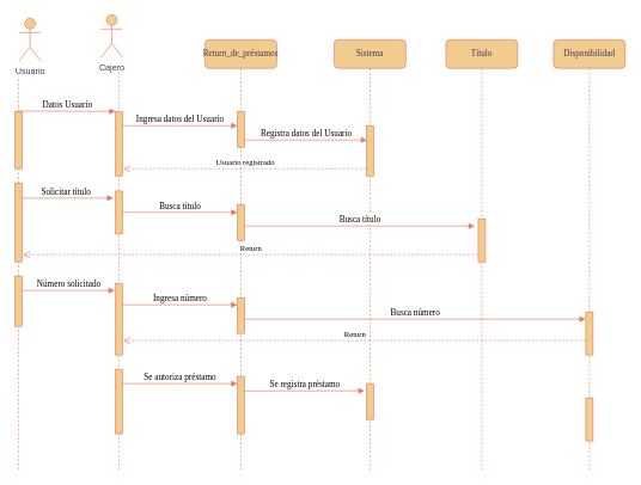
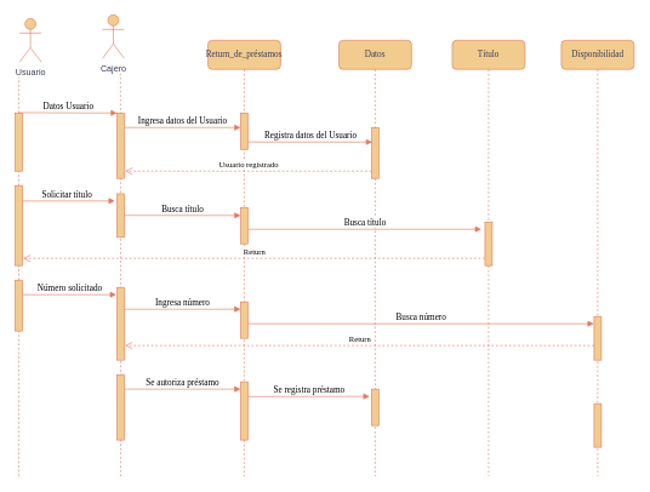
  <mxCell id="0" />
  <mxCell id="1" parent="0" />
  <mxCell id="2" value="" style="endArrow=none;dashed=1;html=1;rounded=0;labelBackgroundColor=none;strokeColor=#E07A5F;fontColor=default;" parent="1" source="26" edge="1"><mxGeometry width="50" height="50" relative="1" as="geometry"><mxPoint x="25" y="455.406" as="sourcePoint" /><mxPoint x="25" y="94.59" as="targetPoint" /></mxGeometry></mxCell>
  <mxCell id="3" value="" style="endArrow=none;dashed=1;html=1;rounded=0;labelBackgroundColor=none;strokeColor=#E07A5F;fontColor=default;" parent="1" edge="1"><mxGeometry width="50" height="50" relative="1" as="geometry"><mxPoint x="165" y="655" as="sourcePoint" /><mxPoint x="164.8" y="95" as="targetPoint" /></mxGeometry></mxCell>
  <mxCell id="4" value="Return_de_préstamos" style="shape=umlLifeline;perimeter=lifelinePerimeter;whiteSpace=wrap;html=1;container=1;collapsible=0;recursiveResize=0;outlineConnect=0;rounded=1;shadow=0;comic=0;labelBackgroundColor=none;strokeWidth=1;fontFamily=Verdana;fontSize=12;align=center;fillColor=#F2CC8F;strokeColor=#E07A5F;fontColor=#393C56;" parent="1" vertex="1"><mxGeometry x="285" y="55" width="100" height="600" as="geometry" /></mxCell>
  <mxCell id="5" value="" style="html=1;points=[];perimeter=orthogonalPerimeter;rounded=0;shadow=0;comic=0;labelBackgroundColor=none;strokeWidth=1;fontFamily=Verdana;fontSize=12;align=center;fillColor=#F2CC8F;strokeColor=#E07A5F;fontColor=#393C56;" parent="4" vertex="1"><mxGeometry x="45" y="100" width="10" height="50" as="geometry" /></mxCell>
  <mxCell id="6" value="" style="html=1;points=[];perimeter=orthogonalPerimeter;rounded=0;shadow=0;comic=0;labelBackgroundColor=none;strokeWidth=1;fontFamily=Verdana;fontSize=12;align=center;fillColor=#F2CC8F;strokeColor=#E07A5F;fontColor=#393C56;" parent="4" vertex="1"><mxGeometry x="45" y="230" width="10" height="50" as="geometry" /></mxCell>
  <mxCell id="7" value="" style="html=1;points=[];perimeter=orthogonalPerimeter;rounded=0;shadow=0;comic=0;labelBackgroundColor=none;strokeWidth=1;fontFamily=Verdana;fontSize=12;align=center;fillColor=#F2CC8F;strokeColor=#E07A5F;fontColor=#393C56;" vertex="1" parent="4"><mxGeometry x="45" y="360" width="10" height="50" as="geometry" /></mxCell>
  <mxCell id="8" value="Busca número" style="html=1;verticalAlign=bottom;endArrow=block;labelBackgroundColor=none;fontFamily=Verdana;fontSize=12;edgeStyle=elbowEdgeStyle;elbow=vertical;entryX=-0.033;entryY=0.161;entryDx=0;entryDy=0;entryPerimeter=0;strokeColor=#E07A5F;fontColor=default;" edge="1" parent="4" target="38"><mxGeometry relative="1" as="geometry"><mxPoint x="55" y="390" as="sourcePoint" /><mxPoint x="516" y="390" as="targetPoint" /><Array as="points" /></mxGeometry></mxCell>
  <mxCell id="9" value="" style="html=1;points=[];perimeter=orthogonalPerimeter;rounded=0;shadow=0;comic=0;labelBackgroundColor=none;strokeWidth=1;fontFamily=Verdana;fontSize=12;align=center;fillColor=#F2CC8F;strokeColor=#E07A5F;fontColor=#393C56;" vertex="1" parent="4"><mxGeometry x="45" y="470" width="10" height="80" as="geometry" /></mxCell>
  <mxCell id="10" value="Se registra préstamo" style="html=1;verticalAlign=bottom;endArrow=block;labelBackgroundColor=none;fontFamily=Verdana;fontSize=12;edgeStyle=elbowEdgeStyle;elbow=vertical;entryX=-0.172;entryY=0.204;entryDx=0;entryDy=0;entryPerimeter=0;strokeColor=#E07A5F;fontColor=default;" edge="1" parent="4"><mxGeometry relative="1" as="geometry"><mxPoint x="55" y="490.28" as="sourcePoint" /><mxPoint x="222.28" y="490.2" as="targetPoint" /><Array as="points" /></mxGeometry></mxCell>
- <mxCell id="11" value="Sistema" style="shape=umlLifeline;perimeter=lifelinePerimeter;whiteSpace=wrap;html=1;container=1;collapsible=0;recursiveResize=0;outlineConnect=0;rounded=1;shadow=0;comic=0;labelBackgroundColor=none;strokeWidth=1;fontFamily=Verdana;fontSize=12;align=center;fillColor=#F2CC8F;strokeColor=#E07A5F;fontColor=#393C56;" parent="1" vertex="1"><mxGeometry x="465" y="55" width="100" height="600" as="geometry" /></mxCell>
+ <mxCell id="11" value="Datos" style="shape=umlLifeline;perimeter=lifelinePerimeter;whiteSpace=wrap;html=1;container=1;collapsible=0;recursiveResize=0;outlineConnect=0;rounded=1;shadow=0;comic=0;labelBackgroundColor=none;strokeWidth=1;fontFamily=Verdana;fontSize=12;align=center;fillColor=#F2CC8F;strokeColor=#E07A5F;fontColor=#393C56;" parent="1" vertex="1"><mxGeometry x="465" y="55" width="100" height="600" as="geometry" /></mxCell>
  <mxCell id="12" value="" style="html=1;points=[];perimeter=orthogonalPerimeter;rounded=0;shadow=0;comic=0;labelBackgroundColor=none;strokeWidth=1;fontFamily=Verdana;fontSize=12;align=center;fillColor=#F2CC8F;strokeColor=#E07A5F;fontColor=#393C56;" parent="11" vertex="1"><mxGeometry x="45" y="120" width="10" height="70" as="geometry" /></mxCell>
  <mxCell id="13" value="&lt;span style=&quot;background-color: light-dark(#ffffff, var(--ge-dark-color, #121212));&quot;&gt;Busca título&lt;/span&gt;" style="html=1;verticalAlign=bottom;endArrow=block;labelBackgroundColor=none;fontFamily=Verdana;fontSize=12;edgeStyle=elbowEdgeStyle;elbow=vertical;strokeColor=#E07A5F;fontColor=default;" edge="1" parent="11"><mxGeometry relative="1" as="geometry"><mxPoint x="-124" y="260.0" as="sourcePoint" /><mxPoint x="196" y="260" as="targetPoint" /></mxGeometry></mxCell>
  <mxCell id="14" value="&lt;span style=&quot;background-color: light-dark(#ffffff, var(--ge-dark-color, #121212));&quot;&gt;&lt;font style=&quot;font-size: 11px;&quot;&gt;Return&lt;/font&gt;&lt;/span&gt;" style="html=1;verticalAlign=bottom;endArrow=open;dashed=1;endSize=8;labelBackgroundColor=none;fontFamily=Verdana;fontSize=12;edgeStyle=elbowEdgeStyle;elbow=vertical;strokeColor=#E07A5F;fontColor=default;" edge="1" parent="11"><mxGeometry x="-0.002" relative="1" as="geometry"><mxPoint x="-294" y="420" as="targetPoint" /><Array as="points"><mxPoint x="-264" y="420" /></Array><mxPoint x="351" y="420" as="sourcePoint" /><mxPoint as="offset" /></mxGeometry></mxCell>
  <mxCell id="15" value="&lt;span style=&quot;color: rgba(0, 0, 0, 0); font-family: monospace; font-size: 0px; text-align: start;&quot;&gt;%3CmxGraphModel%3E%3Croot%3E%3CmxCell%20id%3D%220%22%2F%3E%3CmxCell%20id%3D%221%22%20parent%3D%220%22%2F%3E%3CmxCell%20id%3D%222%22%20value%3D%22Se%20autoriza%20pr%C3%A9stamo%22%20style%3D%22html%3D1%3BverticalAlign%3Dbottom%3BendArrow%3Dblock%3BlabelBackgroundColor%3Dnone%3BfontFamily%3DVerdana%3BfontSize%3D12%3BedgeStyle%3DelbowEdgeStyle%3Belbow%3Dvertical%3B%22%20edge%3D%221%22%20parent%3D%221%22%3E%3CmxGeometry%20relative%3D%221%22%20as%3D%22geometry%22%3E%3CmxPoint%20x%3D%22199%22%20y%3D%22560%22%20as%3D%22sourcePoint%22%2F%3E%3CmxPoint%20x%3D%22359%22%20y%3D%22560%22%20as%3D%22targetPoint%22%2F%3E%3CArray%20as%3D%22points%22%2F%3E%3C%2FmxGeometry%3E%3C%2FmxCell%3E%3C%2Froot%3E%3C%2FmxGraphModel%3E&lt;/span&gt;" style="html=1;points=[];perimeter=orthogonalPerimeter;rounded=0;shadow=0;comic=0;labelBackgroundColor=none;strokeWidth=1;fontFamily=Verdana;fontSize=12;align=center;fillColor=#F2CC8F;strokeColor=#E07A5F;fontColor=#393C56;" vertex="1" parent="11"><mxGeometry x="45" y="480" width="10" height="50" as="geometry" /></mxCell>
  <mxCell id="16" value="Ingresa datos del Usuario" style="html=1;verticalAlign=bottom;endArrow=block;entryX=0;entryY=0;labelBackgroundColor=none;fontFamily=Verdana;fontSize=12;edgeStyle=elbowEdgeStyle;elbow=vertical;strokeColor=#E07A5F;fontColor=default;" parent="1" edge="1"><mxGeometry relative="1" as="geometry"><mxPoint x="170" y="175" as="sourcePoint" /><mxPoint x="330" y="175" as="targetPoint" /></mxGeometry></mxCell>
  <mxCell id="17" value="Registra datos del Usuario" style="html=1;verticalAlign=bottom;endArrow=block;labelBackgroundColor=none;fontFamily=Verdana;fontSize=12;edgeStyle=elbowEdgeStyle;elbow=vertical;strokeColor=#E07A5F;fontColor=default;" parent="1" source="5" edge="1"><mxGeometry relative="1" as="geometry"><mxPoint x="415" y="175" as="sourcePoint" /><mxPoint x="511" y="195" as="targetPoint" /><Array as="points"><mxPoint x="491" y="195" /></Array></mxGeometry></mxCell>
  <mxCell id="18" value="" style="html=1;points=[];perimeter=orthogonalPerimeter;rounded=0;shadow=0;comic=0;labelBackgroundColor=none;strokeWidth=1;fontFamily=Verdana;fontSize=12;align=center;fillColor=#F2CC8F;strokeColor=#E07A5F;fontColor=#393C56;" parent="1" vertex="1"><mxGeometry x="160" y="155" width="10" height="90" as="geometry" /></mxCell>
  <mxCell id="19" value="&lt;span style=&quot;background-color: light-dark(#ffffff, var(--ge-dark-color, #121212));&quot;&gt;Cajero&lt;/span&gt;" style="shape=umlActor;verticalLabelPosition=bottom;verticalAlign=top;html=1;outlineConnect=0;labelBackgroundColor=none;fillColor=#F2CC8F;strokeColor=#E07A5F;fontColor=#393C56;" parent="1" vertex="1"><mxGeometry x="140" y="20" width="30" height="60" as="geometry" /></mxCell>
  <mxCell id="20" value="&lt;span style=&quot;background-color: light-dark(#ffffff, var(--ge-dark-color, #121212));&quot;&gt;&lt;font style=&quot;font-size: 11px;&quot;&gt;Usuario registrado&lt;/font&gt;&lt;/span&gt;" style="html=1;verticalAlign=bottom;endArrow=open;dashed=1;endSize=8;labelBackgroundColor=none;fontFamily=Verdana;fontSize=12;edgeStyle=elbowEdgeStyle;elbow=vertical;strokeColor=#E07A5F;fontColor=default;" parent="1" source="12" edge="1"><mxGeometry x="-0.002" relative="1" as="geometry"><mxPoint x="171" y="235" as="targetPoint" /><Array as="points"><mxPoint x="441" y="235" /></Array><mxPoint x="495" y="215" as="sourcePoint" /><mxPoint as="offset" /></mxGeometry></mxCell>
  <mxCell id="21" value="&lt;span style=&quot;background-color: light-dark(#ffffff, var(--ge-dark-color, #121212));&quot;&gt;Usuario&lt;/span&gt;" style="shape=umlActor;verticalLabelPosition=bottom;verticalAlign=top;html=1;outlineConnect=0;labelBackgroundColor=none;fillColor=#F2CC8F;strokeColor=#E07A5F;fontColor=#393C56;" parent="1" vertex="1"><mxGeometry x="26" y="25" width="30" height="60" as="geometry" /></mxCell>
  <mxCell id="22" value="Datos Usuario" style="html=1;verticalAlign=bottom;endArrow=block;labelBackgroundColor=none;fontFamily=Verdana;fontSize=12;edgeStyle=elbowEdgeStyle;elbow=vertical;entryX=0.006;entryY=0.001;entryDx=0;entryDy=0;entryPerimeter=0;strokeColor=#E07A5F;fontColor=default;" parent="1" target="18" edge="1"><mxGeometry relative="1" as="geometry"><mxPoint x="25" y="154.52" as="sourcePoint" /><mxPoint x="155" y="155" as="targetPoint" /></mxGeometry></mxCell>
  <mxCell id="23" value="" style="html=1;points=[];perimeter=orthogonalPerimeter;rounded=0;shadow=0;comic=0;labelBackgroundColor=none;strokeWidth=1;fontFamily=Verdana;fontSize=12;align=center;fillColor=#F2CC8F;strokeColor=#E07A5F;fontColor=#393C56;" parent="1" vertex="1"><mxGeometry x="160" y="266.14" width="10" height="60" as="geometry" /></mxCell>
  <mxCell id="24" value="Solicitar título" style="html=1;verticalAlign=bottom;endArrow=block;labelBackgroundColor=none;fontFamily=Verdana;fontSize=12;edgeStyle=elbowEdgeStyle;elbow=vertical;entryX=-0.295;entryY=0.174;entryDx=0;entryDy=0;entryPerimeter=0;strokeColor=#E07A5F;fontColor=default;" parent="1" target="23" edge="1"><mxGeometry relative="1" as="geometry"><mxPoint x="24.94" y="276.14" as="sourcePoint" /><mxPoint x="151" y="275" as="targetPoint" /><Array as="points" /></mxGeometry></mxCell>
  <mxCell id="25" value="" style="endArrow=none;dashed=1;html=1;rounded=0;labelBackgroundColor=none;strokeColor=#E07A5F;fontColor=default;" parent="1" target="26" edge="1" source="29"><mxGeometry width="50" height="50" relative="1" as="geometry"><mxPoint x="25" y="395" as="sourcePoint" /><mxPoint x="25" y="94.59" as="targetPoint" /></mxGeometry></mxCell>
  <mxCell id="26" value="" style="html=1;points=[];perimeter=orthogonalPerimeter;rounded=0;shadow=0;comic=0;labelBackgroundColor=none;strokeWidth=1;fontFamily=Verdana;fontSize=12;align=center;fillColor=#F2CC8F;strokeColor=#E07A5F;fontColor=#393C56;" parent="1" vertex="1"><mxGeometry x="20" y="155" width="10" height="80" as="geometry" /></mxCell>
  <mxCell id="27" value="Busca título" style="html=1;verticalAlign=bottom;endArrow=block;entryX=0;entryY=0;labelBackgroundColor=none;fontFamily=Verdana;fontSize=12;edgeStyle=elbowEdgeStyle;elbow=vertical;strokeColor=#E07A5F;fontColor=default;" parent="1" edge="1"><mxGeometry relative="1" as="geometry"><mxPoint x="170" y="295.85" as="sourcePoint" /><mxPoint x="330" y="295.85" as="targetPoint" /></mxGeometry></mxCell>
  <mxCell id="28" value="" style="endArrow=none;dashed=1;html=1;rounded=0;labelBackgroundColor=none;strokeColor=#E07A5F;fontColor=default;" edge="1" parent="1" source="34" target="29"><mxGeometry width="50" height="50" relative="1" as="geometry"><mxPoint x="25" y="525" as="sourcePoint" /><mxPoint x="25" y="185" as="targetPoint" /></mxGeometry></mxCell>
  <mxCell id="29" value="" style="html=1;points=[];perimeter=orthogonalPerimeter;rounded=0;shadow=0;comic=0;labelBackgroundColor=none;strokeWidth=1;fontFamily=Verdana;fontSize=12;align=center;fillColor=#F2CC8F;strokeColor=#E07A5F;fontColor=#393C56;" vertex="1" parent="1"><mxGeometry x="20" y="255" width="10" height="110" as="geometry" /></mxCell>
  <mxCell id="30" value="Título" style="shape=umlLifeline;perimeter=lifelinePerimeter;whiteSpace=wrap;html=1;container=1;collapsible=0;recursiveResize=0;outlineConnect=0;rounded=1;shadow=0;comic=0;labelBackgroundColor=none;strokeWidth=1;fontFamily=Verdana;fontSize=12;align=center;fillColor=#F2CC8F;strokeColor=#E07A5F;fontColor=#393C56;" vertex="1" parent="1"><mxGeometry x="621" y="55" width="100" height="600" as="geometry" /></mxCell>
  <mxCell id="31" value="" style="html=1;points=[];perimeter=orthogonalPerimeter;rounded=0;shadow=0;comic=0;labelBackgroundColor=none;strokeWidth=1;fontFamily=Verdana;fontSize=12;align=center;fillColor=#F2CC8F;strokeColor=#E07A5F;fontColor=#393C56;" vertex="1" parent="30"><mxGeometry x="45" y="250" width="10" height="60" as="geometry" /></mxCell>
  <mxCell id="32" value="&lt;span style=&quot;background-color: light-dark(#ffffff, var(--ge-dark-color, #121212));&quot;&gt;&lt;font style=&quot;font-size: 11px;&quot;&gt;Return&lt;/font&gt;&lt;/span&gt;" style="html=1;verticalAlign=bottom;endArrow=open;dashed=1;endSize=8;labelBackgroundColor=none;fontFamily=Verdana;fontSize=12;edgeStyle=elbowEdgeStyle;elbow=vertical;strokeColor=#E07A5F;fontColor=default;" edge="1" parent="30"><mxGeometry x="-0.002" relative="1" as="geometry"><mxPoint x="-590" y="300" as="targetPoint" /><Array as="points"><mxPoint x="-24" y="300" /></Array><mxPoint x="45" y="300" as="sourcePoint" /><mxPoint as="offset" /></mxGeometry></mxCell>
  <mxCell id="33" value="" style="endArrow=none;dashed=1;html=1;rounded=0;labelBackgroundColor=none;strokeColor=#E07A5F;fontColor=default;" edge="1" parent="1" target="34"><mxGeometry width="50" height="50" relative="1" as="geometry"><mxPoint x="25" y="655" as="sourcePoint" /><mxPoint x="25" y="365" as="targetPoint" /></mxGeometry></mxCell>
  <mxCell id="34" value="" style="html=1;points=[];perimeter=orthogonalPerimeter;rounded=0;shadow=0;comic=0;labelBackgroundColor=none;strokeWidth=1;fontFamily=Verdana;fontSize=12;align=center;fillColor=#F2CC8F;strokeColor=#E07A5F;fontColor=#393C56;" vertex="1" parent="1"><mxGeometry x="20" y="385" width="10" height="70" as="geometry" /></mxCell>
  <mxCell id="35" value="" style="html=1;points=[];perimeter=orthogonalPerimeter;rounded=0;shadow=0;comic=0;labelBackgroundColor=none;strokeWidth=1;fontFamily=Verdana;fontSize=12;align=center;fillColor=#F2CC8F;strokeColor=#E07A5F;fontColor=#393C56;" vertex="1" parent="1"><mxGeometry x="160" y="395" width="10" height="100" as="geometry" /></mxCell>
  <mxCell id="36" value="Número solicitado" style="html=1;verticalAlign=bottom;endArrow=block;labelBackgroundColor=none;fontFamily=Verdana;fontSize=12;edgeStyle=elbowEdgeStyle;elbow=vertical;entryX=0.006;entryY=-0.019;entryDx=0;entryDy=0;entryPerimeter=0;strokeColor=#E07A5F;fontColor=default;" edge="1" parent="1"><mxGeometry relative="1" as="geometry"><mxPoint x="30" y="405" as="sourcePoint" /><mxPoint x="159" y="405" as="targetPoint" /><Array as="points" /></mxGeometry></mxCell>
  <mxCell id="37" value="Disponibilidad" style="shape=umlLifeline;perimeter=lifelinePerimeter;whiteSpace=wrap;html=1;container=1;collapsible=0;recursiveResize=0;outlineConnect=0;rounded=1;shadow=0;comic=0;labelBackgroundColor=none;strokeWidth=1;fontFamily=Verdana;fontSize=12;align=center;fillColor=#F2CC8F;strokeColor=#E07A5F;fontColor=#393C56;" vertex="1" parent="1"><mxGeometry x="771" y="55" width="100" height="600" as="geometry" /></mxCell>
  <mxCell id="38" value="" style="html=1;points=[];perimeter=orthogonalPerimeter;rounded=0;shadow=0;comic=0;labelBackgroundColor=none;strokeWidth=1;fontFamily=Verdana;fontSize=12;align=center;fillColor=#F2CC8F;strokeColor=#E07A5F;fontColor=#393C56;" vertex="1" parent="37"><mxGeometry x="45" y="380" width="10" height="60" as="geometry" /></mxCell>
  <mxCell id="39" value="" style="html=1;points=[];perimeter=orthogonalPerimeter;rounded=0;shadow=0;comic=0;labelBackgroundColor=none;strokeWidth=1;fontFamily=Verdana;fontSize=12;align=center;fillColor=#F2CC8F;strokeColor=#E07A5F;fontColor=#393C56;" vertex="1" parent="37"><mxGeometry x="45" y="500" width="10" height="60" as="geometry" /></mxCell>
  <mxCell id="40" value="Ingresa número" style="html=1;verticalAlign=bottom;endArrow=block;labelBackgroundColor=none;fontFamily=Verdana;fontSize=12;edgeStyle=elbowEdgeStyle;elbow=vertical;strokeColor=#E07A5F;fontColor=default;" edge="1" parent="1"><mxGeometry relative="1" as="geometry"><mxPoint x="170" y="425" as="sourcePoint" /><mxPoint x="330" y="425" as="targetPoint" /><Array as="points" /></mxGeometry></mxCell>
  <mxCell id="41" value="" style="endArrow=none;dashed=1;html=1;rounded=0;labelBackgroundColor=none;strokeColor=#E07A5F;fontColor=default;" edge="1" parent="1" target="42"><mxGeometry width="50" height="50" relative="1" as="geometry"><mxPoint x="165" y="595" as="sourcePoint" /><mxPoint x="164.8" y="95" as="targetPoint" /></mxGeometry></mxCell>
  <mxCell id="42" value="" style="html=1;points=[];perimeter=orthogonalPerimeter;rounded=0;shadow=0;comic=0;labelBackgroundColor=none;strokeWidth=1;fontFamily=Verdana;fontSize=12;align=center;fillColor=#F2CC8F;strokeColor=#E07A5F;fontColor=#393C56;" vertex="1" parent="1"><mxGeometry x="160" y="515" width="10" height="90" as="geometry" /></mxCell>
  <mxCell id="43" value="Se autoriza préstamo" style="html=1;verticalAlign=bottom;endArrow=block;labelBackgroundColor=none;fontFamily=Verdana;fontSize=12;edgeStyle=elbowEdgeStyle;elbow=vertical;strokeColor=#E07A5F;fontColor=default;" edge="1" parent="1"><mxGeometry relative="1" as="geometry"><mxPoint x="170" y="535" as="sourcePoint" /><mxPoint x="330" y="535" as="targetPoint" /><Array as="points" /></mxGeometry></mxCell>
